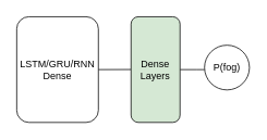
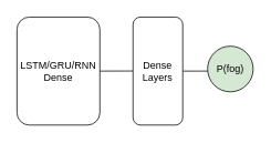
  <mxCell id="0" />
  <mxCell id="1" parent="0" />
  <mxCell id="2" style="edgeStyle=none;rounded=0;orthogonalLoop=1;jettySize=auto;html=1;endArrow=none;endFill=0;exitX=1;exitY=0.5;exitDx=0;exitDy=0;" edge="1" parent="1" source="3"><mxGeometry relative="1" as="geometry"><mxPoint x="160" y="84.897" as="targetPoint" /><mxPoint x="130" y="70" as="sourcePoint" /></mxGeometry></mxCell>
  <mxCell id="3" value="LSTM/GRU/RNN Dense" style="rounded=1;whiteSpace=wrap;html=1;" vertex="1" parent="1"><mxGeometry x="20" y="20" width="100" height="130" as="geometry" /></mxCell>
  <mxCell id="4" style="edgeStyle=orthogonalEdgeStyle;rounded=0;orthogonalLoop=1;jettySize=auto;html=1;endArrow=none;endFill=0;" edge="1" parent="1" source="5"><mxGeometry relative="1" as="geometry"><mxPoint x="250" y="85" as="targetPoint" /></mxGeometry></mxCell>
- <mxCell id="5" value="Dense Layers" style="rounded=1;whiteSpace=wrap;html=1;fillColor=#d5e8d4;" vertex="1" parent="1"><mxGeometry x="160" y="20" width="60" height="130" as="geometry" /></mxCell>
- <mxCell id="6" value="P(fog)" style="ellipse;whiteSpace=wrap;html=1;aspect=fixed;" vertex="1" parent="1"><mxGeometry x="250" y="55" width="55" height="55" as="geometry" /></mxCell>
+ <mxCell id="5" value="Dense Layers" style="rounded=1;whiteSpace=wrap;html=1;" vertex="1" parent="1"><mxGeometry x="160" y="20" width="60" height="130" as="geometry" /></mxCell>
+ <mxCell id="6" value="P(fog)" style="ellipse;whiteSpace=wrap;html=1;aspect=fixed;fillColor=#d5e8d4;" vertex="1" parent="1"><mxGeometry x="250" y="55" width="55" height="55" as="geometry" /></mxCell>
  <mxCell id="7" style="edgeStyle=orthogonalEdgeStyle;rounded=0;orthogonalLoop=1;jettySize=auto;html=1;entryX=0.463;entryY=1.455;entryDx=0;entryDy=0;entryPerimeter=0;" edge="1" parent="1"><mxGeometry relative="1" as="geometry"><mxPoint x="254" y="135" as="sourcePoint" /><mxPoint x="253.835" y="134.55" as="targetPoint" /></mxGeometry></mxCell>
